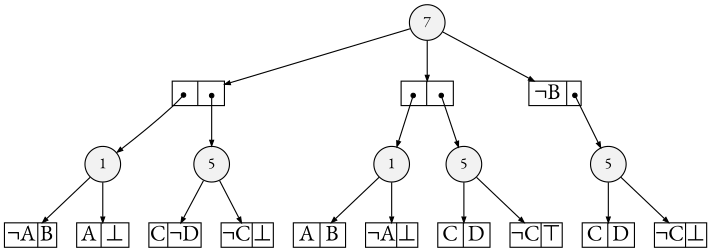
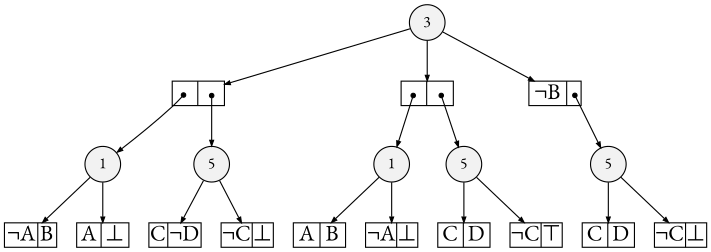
  digraph {
    fontname="EB Garamond"
    node [fillcolor=white shape=record style=filled fontname="EB Garamond" fixedsize=true fontsize=20]
    edge [arrowsize=.50 fontname="EB Garamond"]
    n1 [fillcolor=gray95 height=.25 label=5 shape=circle width=.25 fixedsize="" fontsize=""]
    n2 [fillcolor=gray95 height=.25 label=5 shape=circle width=.25 fixedsize="" fontsize=""]
    n3 [fillcolor=gray95 height=.25 label=5 shape=circle width=.25 fixedsize="" fontsize=""]
-   n4 [fillcolor=gray95 height=.25 label=7 shape=circle width=.25 fixedsize="" fontsize=""]
+   n4 [fillcolor=gray95 height=.25 label=3 shape=circle width=.25 fixedsize="" fontsize=""]
    n5 [fillcolor=gray95 height=.25 label=1 shape=circle width=.25 fixedsize="" fontsize=""]
    n6 [fillcolor=gray95 height=.25 label=1 shape=circle width=.25 fixedsize="" fontsize=""]
    n7 [height=.30 label="<L>C|<R>D" width=.65]
    n8 [height=.30 label="<L>&not;C|<R>&#8869;" width=.65]
    n9 [height=.30 label="<L>C|<R>&not;D" width=.65]
    n10 [height=.30 label="<L>&not;C|<R>&#8869;" width=.65]
    n11 [height=.30 label="<L>C|<R>D" width=.65]
    n12 [height=.30 label="<L>&not;C|<R>&#8868;" width=.65]
    n13 [height=.30 label="<L>|<R>" width=.65]
    n14 [height=.30 label="<L>|<R>" width=.65]
    n15 [height=.30 label="<L>&not;B|<R>" width=.65]
    n16 [height=.30 label="<L>A|<R>B" width=.65]
    n17 [height=.30 label="<L>&not;A|<R>&#8869;" width=.65]
    n18 [height=.30 label="<L>&not;A|<R>B" width=.65]
    n19 [height=.30 label="<L>A|<R>&#8869;" width=.65]
    subgraph sub_1 {
      rank=same
      n1
      n2
      n3
    }
    subgraph sub_2 {
      rank=same
      n4
    }
    subgraph sub_3 {
      rank=same
      n5
      n6
    }
    n1 -> n7
    n1 -> n8
    n2 -> n9
    n2 -> n10
    n3 -> n11
    n3 -> n12
    n4 -> n13
    n4 -> n14
    n4 -> n15
    n5 -> n16
    n5 -> n17
    n6 -> n18
    n6 -> n19
    n13 -> n2 [arrowtail=dot dir=both tailclip=false tailport="R:c"]
    n13 -> n6 [arrowtail=dot dir=both tailclip=false tailport="L:c"]
    n14 -> n3 [arrowtail=dot dir=both tailclip=false tailport="R:c"]
    n14 -> n5 [arrowtail=dot dir=both tailclip=false tailport="L:c"]
    n15 -> n1 [arrowtail=dot dir=both tailclip=false tailport="R:c"]
  }
